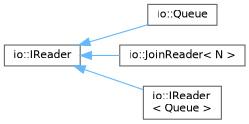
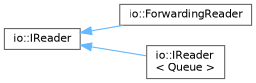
  digraph {
    rankdir=LR
    node [color=grey40 fillcolor=white fontname=Helvetica fontsize=10 shape=box style=filled]
    edge [color=steelblue1 dir=back fontname=Helvetica fontsize=10 labelfontname=Helvetica labelfontsize=10 style=solid]
    n1 [height=0.2 label="io::IReader" width=0.4]
-   n2 [height=0.2 label="io::Queue" width=0.4]
-   n3 [height=0.2 label="io::JoinReader\< N \>" width=0.4]
+   n2 [height=0.2 label="io::ForwardingReader" width=0.4]
    n4 [height=0.2 label="io::IReader\l\< Queue \>" width=0.4]
    n1 -> n2
-   n1 -> n3
    n1 -> n4
  }
